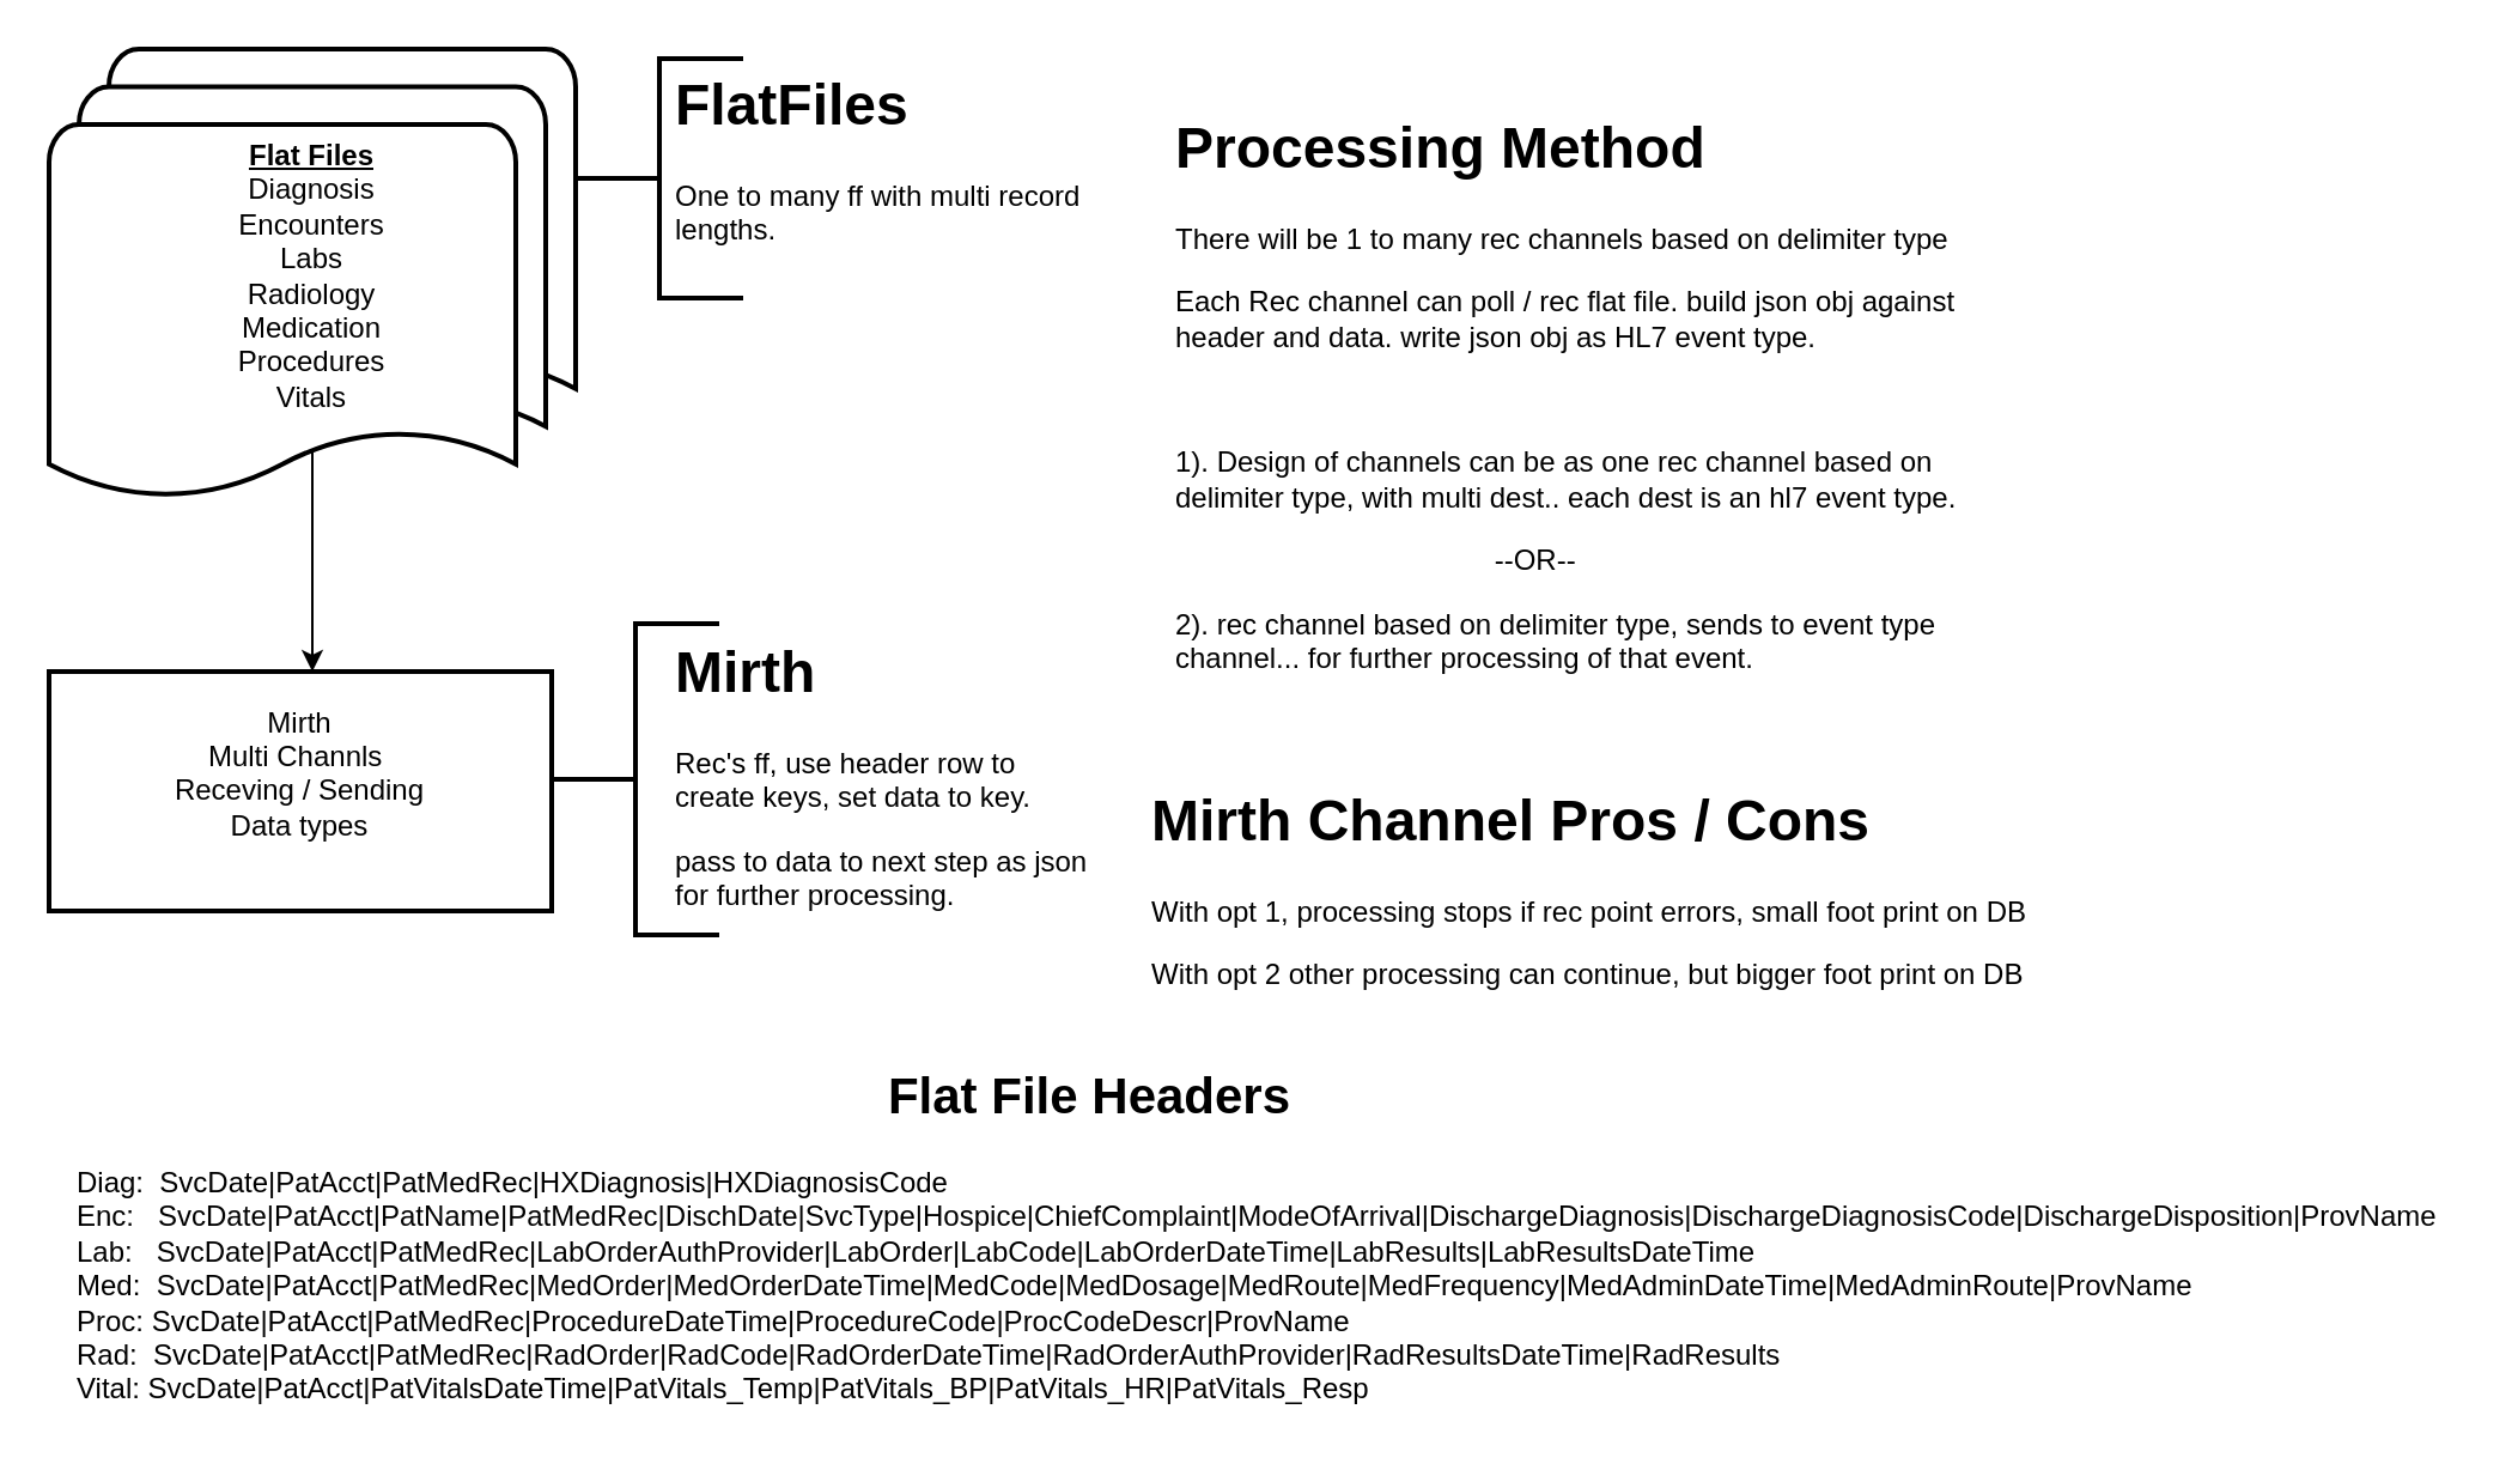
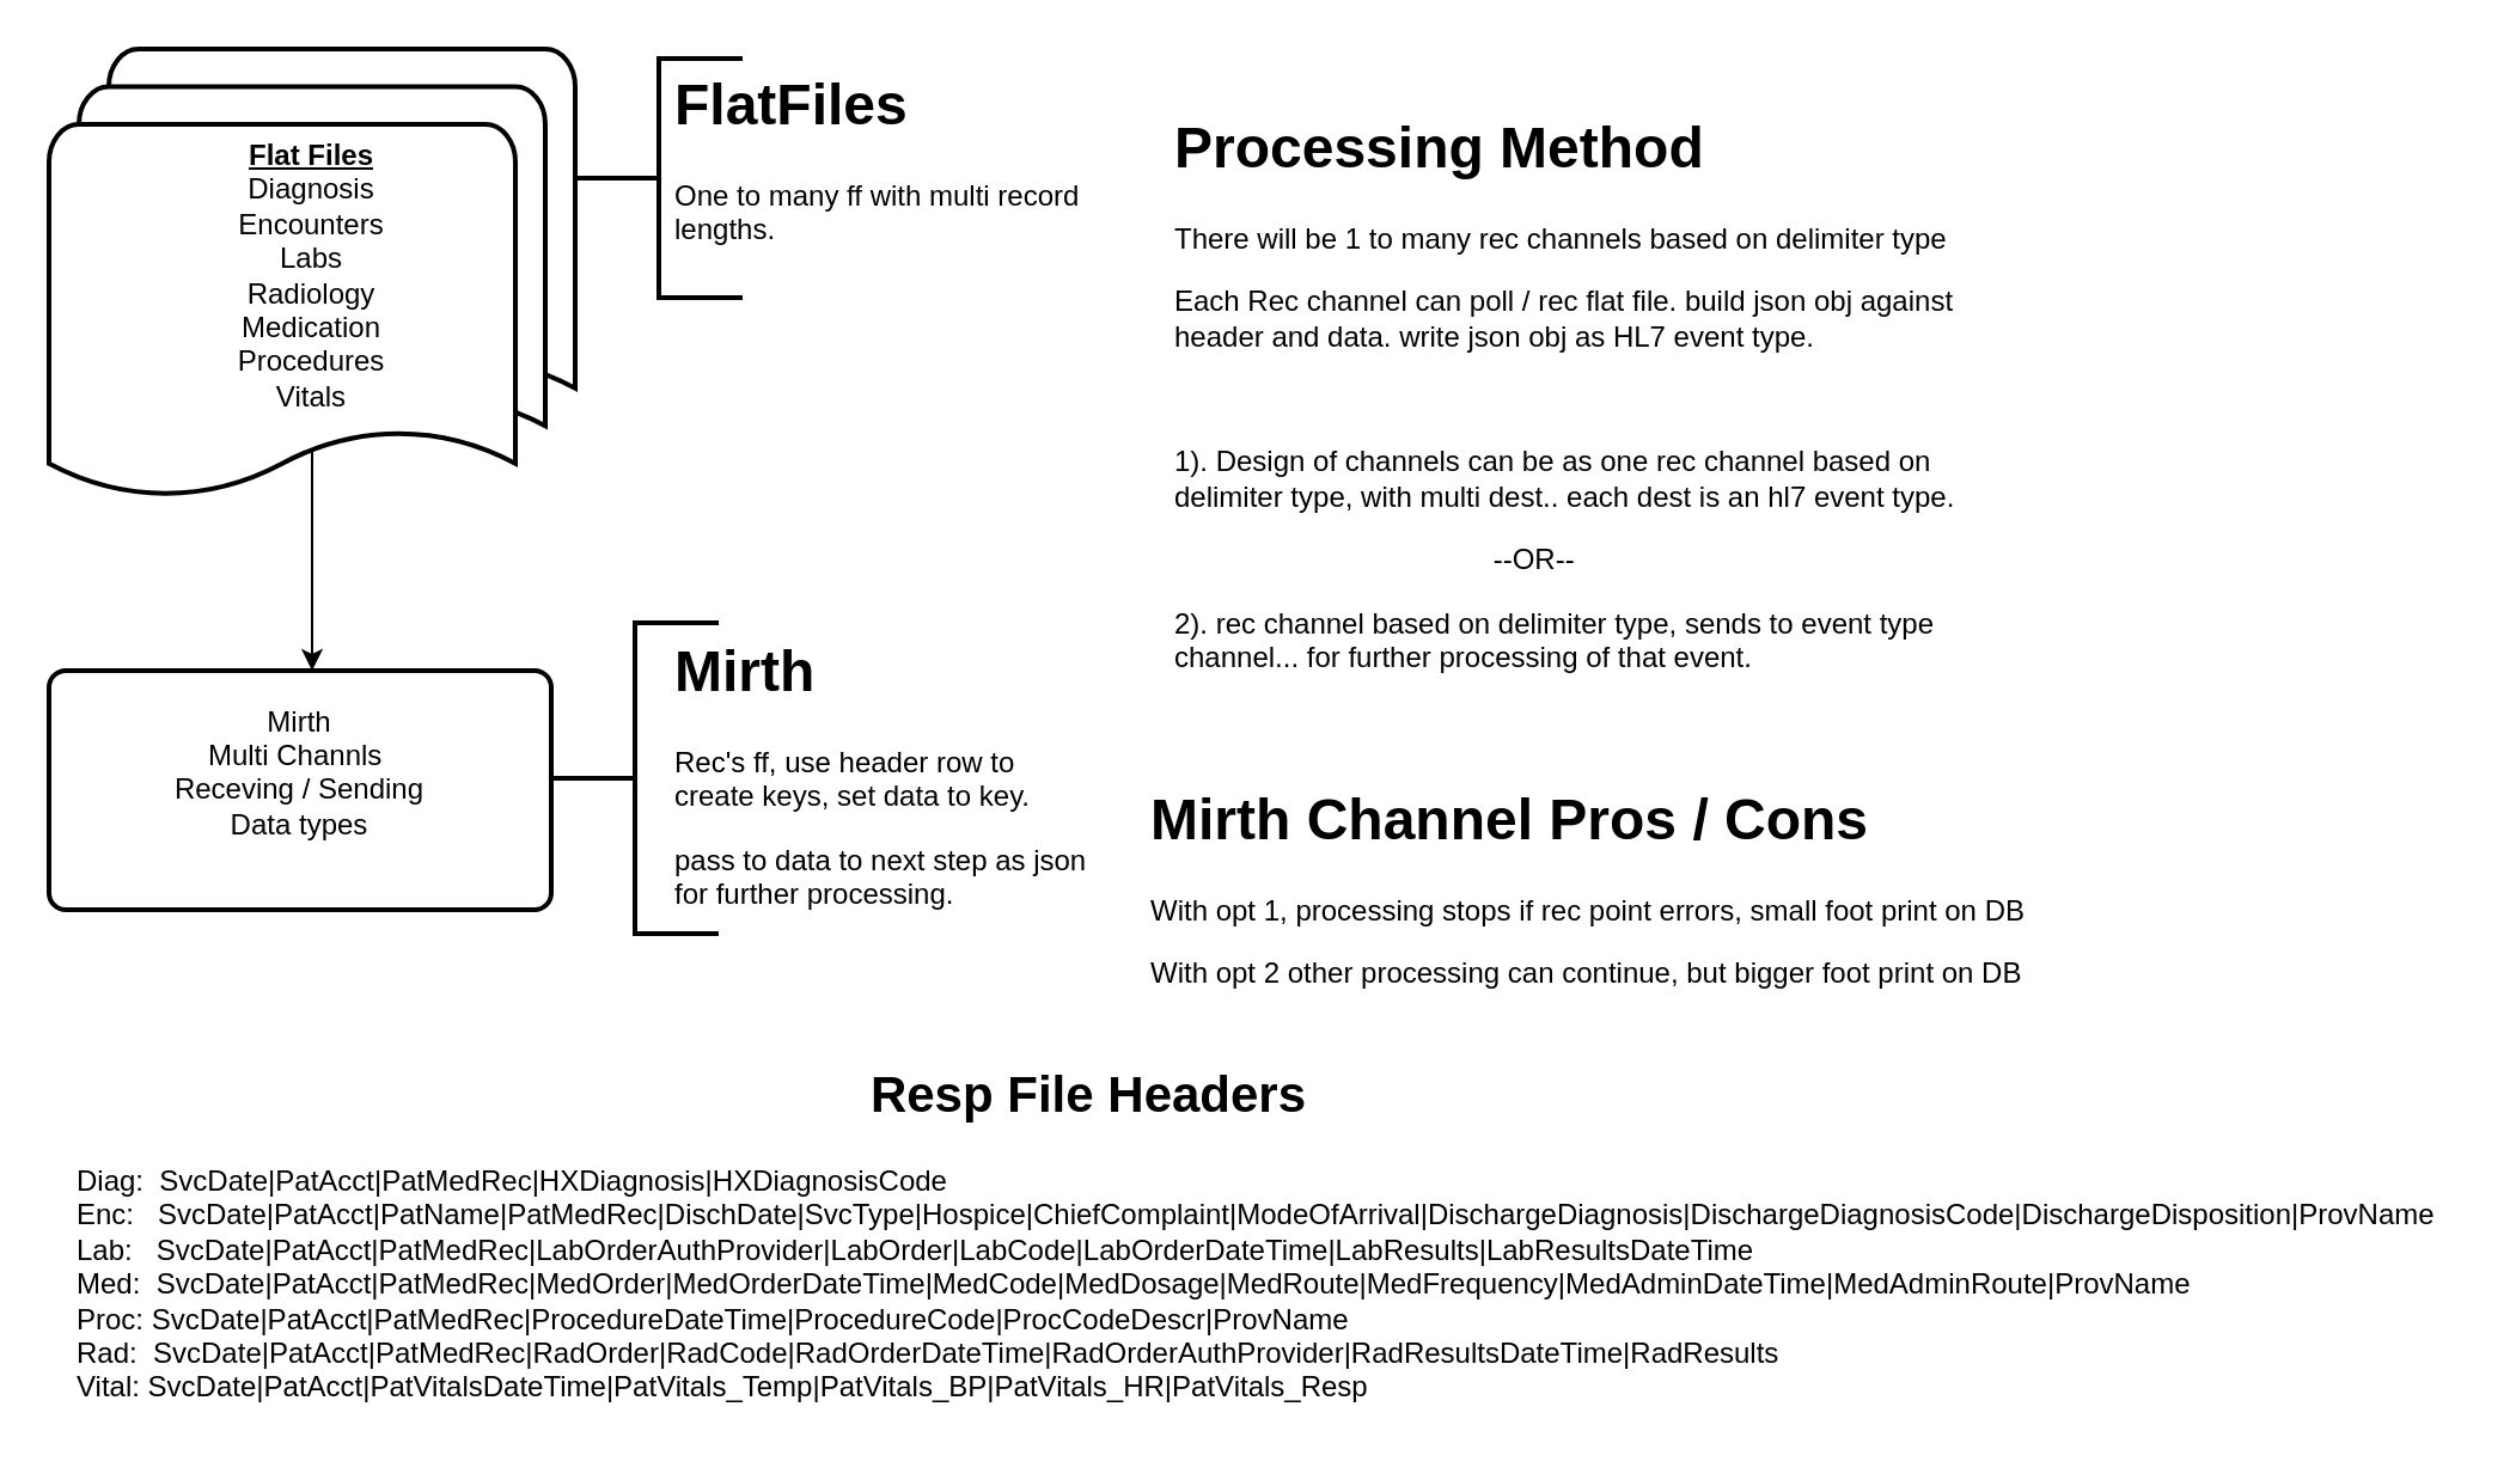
  <mxCell id="0" />
  <mxCell id="1" parent="0" />
  <mxCell id="2" value="" style="edgeStyle=orthogonalEdgeStyle;rounded=0;orthogonalLoop=1;jettySize=auto;html=1;exitX=0.5;exitY=0.88;exitDx=0;exitDy=0;exitPerimeter=0;" edge="1" parent="1" source="3" target="6"><mxGeometry relative="1" as="geometry"><Array as="points"><mxPoint x="130" y="250" /><mxPoint x="130" y="250" /></Array></mxGeometry></mxCell>
  <mxCell id="3" value="&lt;b&gt;&lt;u&gt;Flat Files&lt;/u&gt;&lt;/b&gt;&lt;div&gt;&lt;div&gt;Diagnosis&lt;/div&gt;&lt;/div&gt;&lt;div&gt;Encounters&lt;/div&gt;&lt;div&gt;Labs&lt;/div&gt;&lt;div&gt;Radiology&lt;/div&gt;&lt;div&gt;Medication&lt;/div&gt;&lt;div&gt;Procedures&lt;/div&gt;&lt;div&gt;Vitals&lt;/div&gt;" style="strokeWidth=2;html=1;shape=mxgraph.flowchart.multi-document;whiteSpace=wrap;" vertex="1" parent="1"><mxGeometry x="20" y="20" width="220" height="190" as="geometry" /></mxCell>
  <mxCell id="4" value="" style="strokeWidth=2;html=1;shape=mxgraph.flowchart.annotation_2;align=left;labelPosition=right;pointerEvents=1;" vertex="1" parent="1"><mxGeometry x="240" y="24" width="70" height="100" as="geometry" /></mxCell>
  <mxCell id="5" value="&lt;h1 style=&quot;margin-top: 0px;&quot;&gt;FlatFiles&lt;/h1&gt;&lt;div&gt;One to many ff with multi record lengths.&lt;/div&gt;&lt;div&gt;&lt;br&gt;&lt;/div&gt;" style="text;html=1;whiteSpace=wrap;overflow=hidden;rounded=0;" vertex="1" parent="1"><mxGeometry x="280" y="23" width="180" height="94" as="geometry" /></mxCell>
- <mxCell id="6" value="Mirth&lt;div&gt;Multi Channls&amp;nbsp;&lt;/div&gt;&lt;div&gt;Receving /&amp;nbsp;&lt;span style=&quot;background-color: initial;&quot;&gt;Sending&lt;/span&gt;&lt;/div&gt;&lt;div&gt;&lt;span style=&quot;background-color: initial;&quot;&gt;Data types&lt;/span&gt;&lt;/div&gt;&lt;div&gt;&lt;span style=&quot;background-color: initial;&quot;&gt;&lt;br&gt;&lt;/span&gt;&lt;/div&gt;" style="whiteSpace=wrap;html=1;absoluteArcSize=1;arcSize=14;strokeWidth=2;rounded=0;" vertex="1" parent="1"><mxGeometry x="20" y="280" width="210" height="100" as="geometry" /></mxCell>
+ <mxCell id="6" value="Mirth&lt;div&gt;Multi Channls&amp;nbsp;&lt;/div&gt;&lt;div&gt;Receving /&amp;nbsp;&lt;span style=&quot;background-color: initial;&quot;&gt;Sending&lt;/span&gt;&lt;/div&gt;&lt;div&gt;&lt;span style=&quot;background-color: initial;&quot;&gt;Data types&lt;/span&gt;&lt;/div&gt;&lt;div&gt;&lt;span style=&quot;background-color: initial;&quot;&gt;&lt;br&gt;&lt;/span&gt;&lt;/div&gt;" style="rounded=1;whiteSpace=wrap;html=1;absoluteArcSize=1;arcSize=14;strokeWidth=2;" vertex="1" parent="1"><mxGeometry x="20" y="280" width="210" height="100" as="geometry" /></mxCell>
  <mxCell id="7" value="" style="strokeWidth=2;html=1;shape=mxgraph.flowchart.annotation_2;align=left;labelPosition=right;pointerEvents=1;" vertex="1" parent="1"><mxGeometry x="230" y="260" width="70" height="130" as="geometry" /></mxCell>
  <mxCell id="8" value="&lt;h1 style=&quot;margin-top: 0px;&quot;&gt;Mirth&lt;/h1&gt;&lt;p&gt;Rec's ff, use header row to create keys, set data to key.&lt;/p&gt;&lt;p&gt;pass to data to next step as json for further processing.&lt;/p&gt;" style="text;html=1;whiteSpace=wrap;overflow=hidden;rounded=0;" vertex="1" parent="1"><mxGeometry x="280" y="260" width="180" height="120" as="geometry" /></mxCell>
  <mxCell id="9" value="Diag:  SvcDate|PatAcct|PatMedRec|HXDiagnosis|HXDiagnosisCode&#10;Enc:   SvcDate|PatAcct|PatName|PatMedRec|DischDate|SvcType|Hospice|ChiefComplaint|ModeOfArrival|DischargeDiagnosis|DischargeDiagnosisCode|DischargeDisposition|ProvName&#10;Lab:   SvcDate|PatAcct|PatMedRec|LabOrderAuthProvider|LabOrder|LabCode|LabOrderDateTime|LabResults|LabResultsDateTime&#10;Med:  SvcDate|PatAcct|PatMedRec|MedOrder|MedOrderDateTime|MedCode|MedDosage|MedRoute|MedFrequency|MedAdminDateTime|MedAdminRoute|ProvName&#10;Proc: SvcDate|PatAcct|PatMedRec|ProcedureDateTime|ProcedureCode|ProcCodeDescr|ProvName&#10;Rad:  SvcDate|PatAcct|PatMedRec|RadOrder|RadCode|RadOrderDateTime|RadOrderAuthProvider|RadResultsDateTime|RadResults&#10;Vital: SvcDate|PatAcct|PatVitalsDateTime|PatVitals_Temp|PatVitals_BP|PatVitals_HR|PatVitals_Resp&#10;&#10;" style="text;whiteSpace=wrap;fontStyle=0" vertex="1" parent="1"><mxGeometry x="30" y="480" width="1000" height="110" as="geometry" /></mxCell>
- <mxCell id="10" value="&lt;b&gt;&lt;font style=&quot;font-size: 21px;&quot;&gt;Flat File Headers&lt;/font&gt;&lt;/b&gt;" style="text;html=1;align=center;verticalAlign=middle;whiteSpace=wrap;rounded=0;" vertex="1" parent="1"><mxGeometry x="350" y="442" width="210" height="30" as="geometry" /></mxCell>
+ <mxCell id="10" value="&lt;b&gt;&lt;font style=&quot;font-size: 21px;&quot;&gt;Resp File Headers&lt;/font&gt;&lt;/b&gt;" style="text;html=1;align=center;verticalAlign=middle;whiteSpace=wrap;rounded=0;" vertex="1" parent="1"><mxGeometry x="350" y="442" width="210" height="30" as="geometry" /></mxCell>
  <mxCell id="11" value="&lt;h1 style=&quot;margin-top: 0px;&quot;&gt;Processing Method&lt;/h1&gt;&lt;p&gt;There will be 1 to many rec channels based on delimiter type&lt;/p&gt;&lt;p&gt;Each Rec channel can poll / rec flat file. build json obj against header and data. write json obj as HL7 event type.&lt;/p&gt;&lt;p&gt;&lt;br&gt;&lt;/p&gt;&lt;p&gt;1). Design of channels can be as one rec channel based on delimiter type, with multi dest.. each dest is an hl7 event type.&lt;/p&gt;&lt;p&gt;&lt;span style=&quot;white-space: pre;&quot;&gt;&#09;&lt;/span&gt;&lt;span style=&quot;white-space: pre;&quot;&gt;&#09;&lt;/span&gt;&lt;span style=&quot;white-space: pre;&quot;&gt;&#09;&lt;/span&gt;&lt;span style=&quot;white-space: pre;&quot;&gt;&#09;&lt;/span&gt;&lt;span style=&quot;white-space: pre;&quot;&gt;&#09;&lt;/span&gt;--OR--&lt;br&gt;&lt;/p&gt;&lt;p&gt;2). rec channel based on delimiter type, sends to event type channel... for further processing of that event.&lt;/p&gt;&lt;p&gt;&amp;nbsp;&lt;/p&gt;" style="text;html=1;whiteSpace=wrap;overflow=hidden;rounded=0;" vertex="1" parent="1"><mxGeometry x="489" y="41" width="340" height="250" as="geometry" /></mxCell>
  <mxCell id="12" value="&lt;h1 style=&quot;margin-top: 0px;&quot;&gt;Mirth Channel Pros / Cons&lt;/h1&gt;&lt;p&gt;With opt 1, processing stops if rec point errors, small foot print on DB&lt;/p&gt;&lt;p&gt;With opt 2 other processing can continue, but bigger foot print on DB&lt;/p&gt;" style="text;html=1;whiteSpace=wrap;overflow=hidden;rounded=0;" vertex="1" parent="1"><mxGeometry x="479" y="322" width="400" height="100" as="geometry" /></mxCell>
